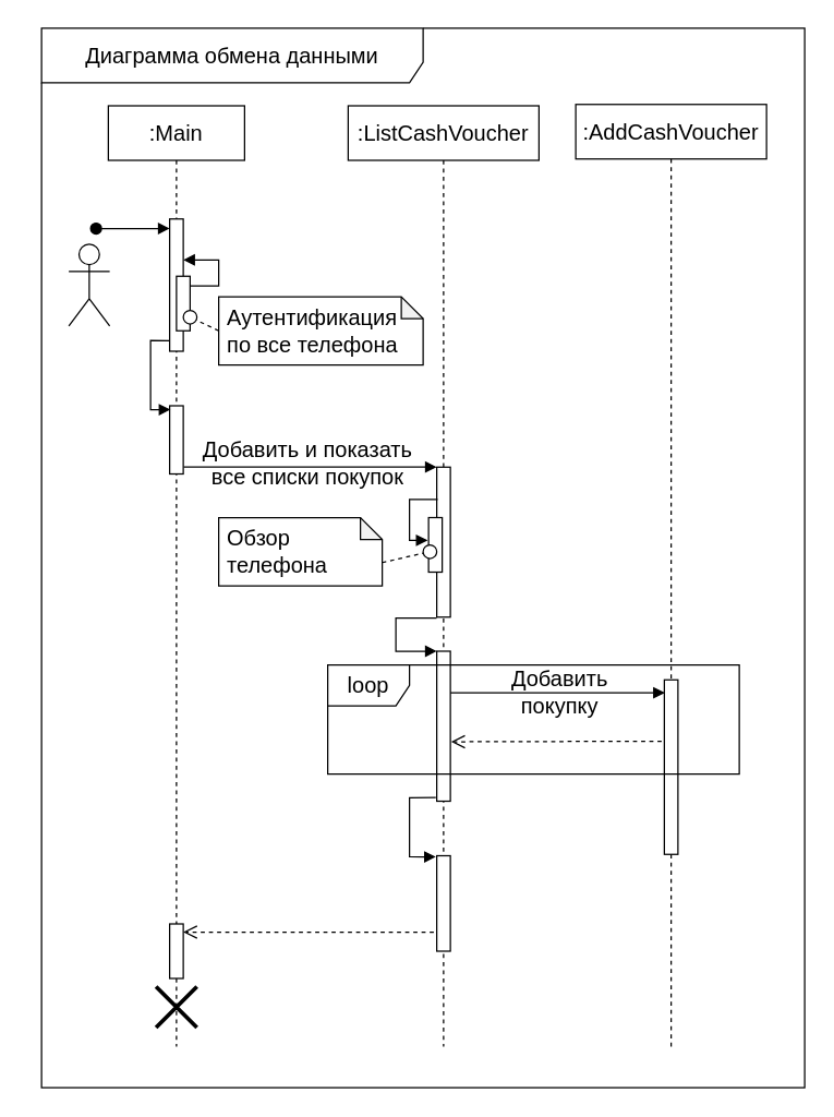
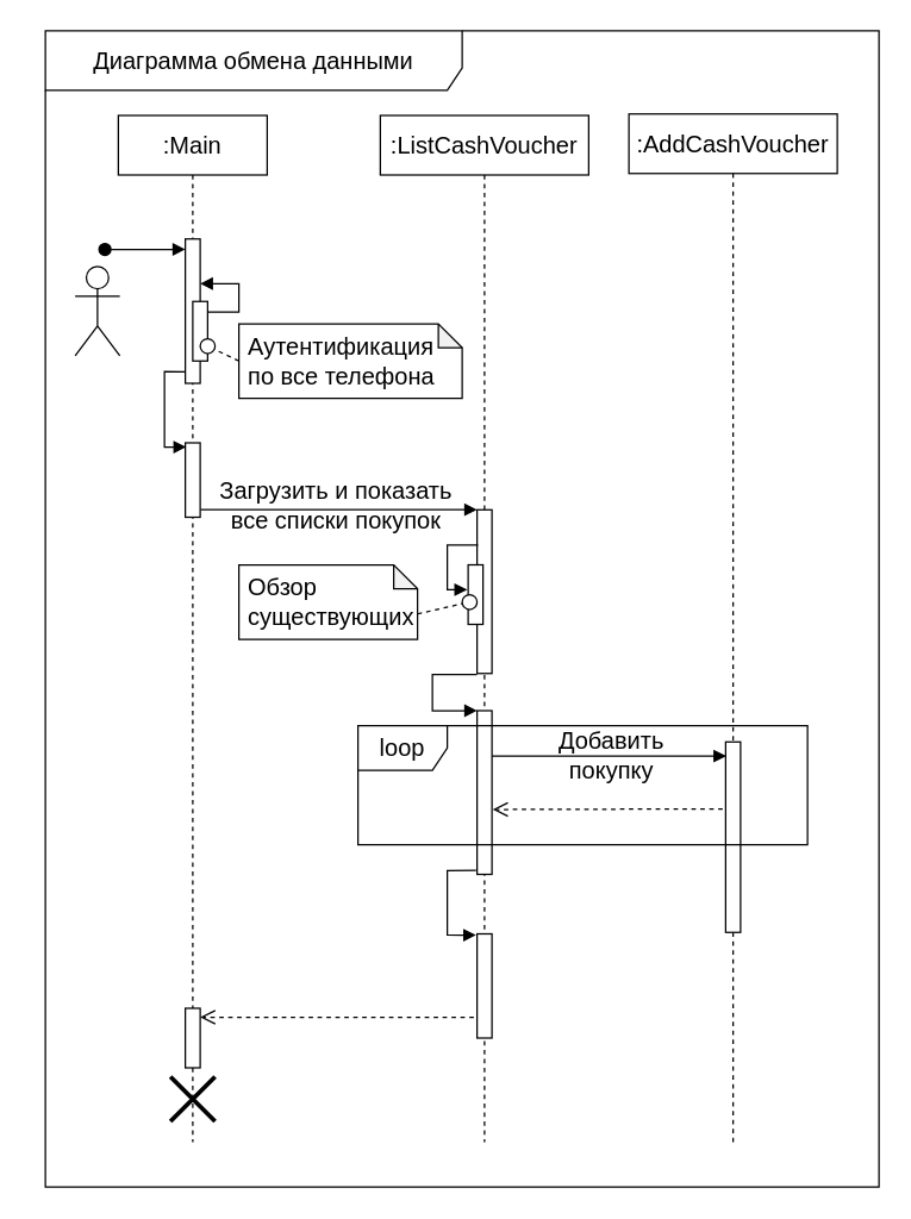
  <mxCell id="0" />
  <mxCell id="1" parent="0" />
  <mxCell id="2" value="&lt;span&gt;:AddCashVoucher&lt;/span&gt;" style="shape=umlLifeline;perimeter=lifelinePerimeter;whiteSpace=wrap;html=1;container=1;collapsible=0;recursiveResize=0;outlineConnect=0;fontSize=16;" parent="1" vertex="1"><mxGeometry x="422" y="76" width="140" height="691" as="geometry" /></mxCell>
  <mxCell id="3" value="" style="html=1;points=[];perimeter=orthogonalPerimeter;" parent="2" vertex="1"><mxGeometry x="65" y="422" width="10" height="128" as="geometry" /></mxCell>
  <mxCell id="4" value="&lt;span&gt;:ListCashVoucher&lt;/span&gt;" style="shape=umlLifeline;perimeter=lifelinePerimeter;whiteSpace=wrap;html=1;container=1;collapsible=0;recursiveResize=0;outlineConnect=0;fontSize=16;" parent="1" vertex="1"><mxGeometry x="255" y="77" width="140" height="690" as="geometry" /></mxCell>
  <mxCell id="5" value="" style="html=1;points=[];perimeter=orthogonalPerimeter;" parent="4" vertex="1"><mxGeometry x="65" y="265" width="10" height="110" as="geometry" /></mxCell>
  <mxCell id="6" value="" style="html=1;points=[];perimeter=orthogonalPerimeter;" parent="4" vertex="1"><mxGeometry x="65" y="400" width="10" height="110" as="geometry" /></mxCell>
  <mxCell id="7" value="" style="edgeStyle=orthogonalEdgeStyle;html=1;align=left;spacingLeft=2;endArrow=block;rounded=0;exitX=-0.01;exitY=1.006;exitDx=0;exitDy=0;exitPerimeter=0;entryX=0;entryY=0;entryDx=0;entryDy=0;entryPerimeter=0;" parent="4" source="5" target="6" edge="1"><mxGeometry relative="1" as="geometry"><mxPoint x="415" y="340" as="sourcePoint" /><Array as="points"><mxPoint x="35" y="376" /><mxPoint x="35" y="400" /></Array><mxPoint x="325" y="450" as="targetPoint" /></mxGeometry></mxCell>
  <mxCell id="8" value="" style="html=1;points=[];perimeter=orthogonalPerimeter;" parent="4" vertex="1"><mxGeometry x="65" y="550" width="10" height="70" as="geometry" /></mxCell>
  <mxCell id="9" value="" style="edgeStyle=orthogonalEdgeStyle;html=1;align=left;spacingLeft=2;endArrow=block;rounded=0;exitX=-0.067;exitY=0.976;exitDx=0;exitDy=0;exitPerimeter=0;entryX=-0.067;entryY=0.012;entryDx=0;entryDy=0;entryPerimeter=0;" parent="4" source="6" target="8" edge="1"><mxGeometry relative="1" as="geometry"><mxPoint x="74.9" y="385.66" as="sourcePoint" /><Array as="points"><mxPoint x="45" y="507" /></Array><mxPoint x="75" y="410" as="targetPoint" /></mxGeometry></mxCell>
  <mxCell id="10" value="&lt;span&gt;:Main&lt;/span&gt;" style="shape=umlLifeline;perimeter=lifelinePerimeter;whiteSpace=wrap;html=1;container=1;collapsible=0;recursiveResize=0;outlineConnect=0;fontSize=16;" parent="1" vertex="1"><mxGeometry x="79" y="77" width="100" height="690" as="geometry" /></mxCell>
  <mxCell id="11" value="" style="html=1;points=[];perimeter=orthogonalPerimeter;" parent="10" vertex="1"><mxGeometry x="45" y="220" width="10" height="50" as="geometry" /></mxCell>
  <mxCell id="12" value="" style="shape=umlDestroy;whiteSpace=wrap;html=1;strokeWidth=3;" parent="10" vertex="1"><mxGeometry x="35" y="646" width="30" height="30" as="geometry" /></mxCell>
  <mxCell id="13" value="" style="html=1;points=[];perimeter=orthogonalPerimeter;fontSize=16;" parent="10" vertex="1"><mxGeometry x="45" y="600" width="10" height="40" as="geometry" /></mxCell>
  <mxCell id="14" value="&lt;font style=&quot;font-size: 16px&quot;&gt;Диаграмма обмена данными&lt;/font&gt;" style="shape=umlFrame;whiteSpace=wrap;html=1;width=280;height=40;" parent="1" vertex="1"><mxGeometry x="30" y="20" width="560" height="777" as="geometry" /></mxCell>
- <mxCell id="15" value="&lt;div&gt;Добавить и показать&lt;/div&gt;&lt;div&gt;все списки покупок&lt;/div&gt;" style="text;html=1;align=center;verticalAlign=middle;resizable=0;points=[];autosize=1;fontSize=16;" parent="1" vertex="1"><mxGeometry x="145" y="319" width="160" height="40" as="geometry" /></mxCell>
+ <mxCell id="15" value="&lt;div&gt;Загрузить и показать&lt;/div&gt;&lt;div&gt;все списки покупок&lt;/div&gt;" style="text;html=1;align=center;verticalAlign=middle;resizable=0;points=[];autosize=1;fontSize=16;" parent="1" vertex="1"><mxGeometry x="145" y="319" width="160" height="40" as="geometry" /></mxCell>
  <mxCell id="16" value="" style="edgeStyle=orthogonalEdgeStyle;html=1;align=left;spacingLeft=2;endArrow=block;rounded=0;fontSize=16;exitX=0;exitY=0.92;exitDx=0;exitDy=0;exitPerimeter=0;entryX=0.06;entryY=0.057;entryDx=0;entryDy=0;entryPerimeter=0;" parent="1" source="20" target="11" edge="1"><mxGeometry relative="1" as="geometry"><mxPoint x="110" y="277" as="sourcePoint" /><Array as="points"><mxPoint x="110" y="249" /><mxPoint x="110" y="300" /></Array><mxPoint x="120" y="333" as="targetPoint" /></mxGeometry></mxCell>
  <mxCell id="17" value="" style="group" parent="1" vertex="1" connectable="0"><mxGeometry x="20" y="160" width="140" height="97" as="geometry" /></mxCell>
  <mxCell id="18" value="" style="html=1;verticalAlign=bottom;startArrow=oval;startFill=1;endArrow=block;startSize=8;fontSize=16;" parent="17" edge="1"><mxGeometry x="-1" y="-175" width="60" relative="1" as="geometry"><mxPoint x="50" y="7" as="sourcePoint" /><mxPoint x="104" y="7" as="targetPoint" /><mxPoint x="-150" y="-85" as="offset" /></mxGeometry></mxCell>
  <mxCell id="19" value="" style="shape=umlActor;verticalLabelPosition=bottom;verticalAlign=top;html=1;fontSize=16;" parent="17" vertex="1"><mxGeometry x="30" y="18.5" width="30" height="60" as="geometry" /></mxCell>
  <mxCell id="20" value="" style="html=1;points=[];perimeter=orthogonalPerimeter;fontSize=16;" parent="17" vertex="1"><mxGeometry x="104" width="10" height="97" as="geometry" /></mxCell>
  <mxCell id="21" value="" style="html=1;points=[];perimeter=orthogonalPerimeter;fontSize=16;" parent="17" vertex="1"><mxGeometry x="109" y="42" width="10" height="40" as="geometry" /></mxCell>
  <mxCell id="22" value="" style="edgeStyle=orthogonalEdgeStyle;html=1;align=left;spacingLeft=2;endArrow=block;rounded=0;fontSize=16;" parent="17" source="21" edge="1"><mxGeometry relative="1" as="geometry"><mxPoint x="-65" y="240" as="sourcePoint" /><Array as="points"><mxPoint x="140" y="49" /><mxPoint x="140" y="30" /></Array><mxPoint x="114" y="30.0" as="targetPoint" /></mxGeometry></mxCell>
  <mxCell id="23" value="" style="ellipse;whiteSpace=wrap;html=1;fontFamily=Helvetica;fontSize=12;fontColor=#000000;align=center;strokeColor=#000000;fillColor=#ffffff;points=[];aspect=fixed;resizable=0;" parent="17" vertex="1"><mxGeometry x="114" y="67" width="10" height="10" as="geometry" /></mxCell>
  <mxCell id="24" value="&lt;font style=&quot;font-size: 16px&quot;&gt;&amp;nbsp;Аутентификация&lt;br&gt;&amp;nbsp;по все телефона&lt;/font&gt;" style="shape=note;whiteSpace=wrap;html=1;backgroundOutline=1;darkOpacity=0.05;size=16;align=left;" parent="1" vertex="1"><mxGeometry x="160" y="217" width="150" height="50" as="geometry" /></mxCell>
  <mxCell id="25" value="" style="rounded=0;orthogonalLoop=1;jettySize=auto;html=1;endArrow=none;endFill=0;dashed=1;exitX=0;exitY=0.5;exitDx=0;exitDy=0;exitPerimeter=0;" parent="1" source="24" target="23" edge="1"><mxGeometry relative="1" as="geometry"><mxPoint x="290" y="382" as="sourcePoint" /></mxGeometry></mxCell>
  <mxCell id="26" value="" style="html=1;verticalAlign=bottom;endArrow=block;fontSize=16;exitX=1.029;exitY=0.896;exitDx=0;exitDy=0;exitPerimeter=0;entryX=0;entryY=0;entryDx=0;entryDy=0;entryPerimeter=0;" parent="1" source="11" target="5" edge="1"><mxGeometry width="80" relative="1" as="geometry"><mxPoint x="-170" y="350" as="sourcePoint" /><mxPoint x="250" y="357" as="targetPoint" /></mxGeometry></mxCell>
  <mxCell id="27" value="" style="html=1;points=[];perimeter=orthogonalPerimeter;fontSize=16;" parent="1" vertex="1"><mxGeometry x="314" y="379" width="10" height="40" as="geometry" /></mxCell>
  <mxCell id="28" value="" style="edgeStyle=orthogonalEdgeStyle;html=1;align=left;spacingLeft=2;endArrow=block;rounded=0;exitX=0.067;exitY=0.215;exitDx=0;exitDy=0;exitPerimeter=0;entryX=-0.067;entryY=0.417;entryDx=0;entryDy=0;entryPerimeter=0;" parent="1" source="5" target="27" edge="1"><mxGeometry relative="1" as="geometry"><mxPoint x="220" y="427" as="sourcePoint" /><Array as="points"><mxPoint x="300" y="366" /><mxPoint x="300" y="396" /></Array><mxPoint x="230" y="403" as="targetPoint" /></mxGeometry></mxCell>
- <mxCell id="29" value="&lt;span style=&quot;font-size: 16px&quot;&gt;&amp;nbsp;Обзор&lt;br&gt;&amp;nbsp;телефона&lt;/span&gt;" style="shape=note;whiteSpace=wrap;html=1;backgroundOutline=1;darkOpacity=0.05;size=16;align=left;" parent="1" vertex="1"><mxGeometry x="160" y="379" width="120" height="50" as="geometry" /></mxCell>
+ <mxCell id="29" value="&lt;span style=&quot;font-size: 16px&quot;&gt;&amp;nbsp;Обзор&lt;br&gt;&amp;nbsp;существующих&lt;/span&gt;" style="shape=note;whiteSpace=wrap;html=1;backgroundOutline=1;darkOpacity=0.05;size=16;align=left;" parent="1" vertex="1"><mxGeometry x="160" y="379" width="120" height="50" as="geometry" /></mxCell>
  <mxCell id="30" value="" style="rounded=0;orthogonalLoop=1;jettySize=auto;html=1;endArrow=none;endFill=0;dashed=1;exitX=0;exitY=0;exitDx=120;exitDy=33;exitPerimeter=0;" parent="1" source="29" target="31" edge="1"><mxGeometry relative="1" as="geometry"><mxPoint x="320" y="382" as="sourcePoint" /></mxGeometry></mxCell>
  <mxCell id="31" value="" style="ellipse;whiteSpace=wrap;html=1;fontFamily=Helvetica;fontSize=12;fontColor=#000000;align=center;strokeColor=#000000;fillColor=#ffffff;points=[];aspect=fixed;resizable=0;" parent="1" vertex="1"><mxGeometry x="310" y="399" width="10" height="10" as="geometry" /></mxCell>
  <mxCell id="32" value="" style="html=1;verticalAlign=bottom;endArrow=block;fontSize=16;entryX=0.04;entryY=0.074;entryDx=0;entryDy=0;entryPerimeter=0;" parent="1" source="6" target="3" edge="1"><mxGeometry width="80" relative="1" as="geometry"><mxPoint x="-170" y="350" as="sourcePoint" /><mxPoint x="670" y="467" as="targetPoint" /></mxGeometry></mxCell>
  <mxCell id="33" value="" style="html=1;verticalAlign=bottom;endArrow=open;dashed=1;endSize=8;fontSize=16;entryX=1.058;entryY=0.604;entryDx=0;entryDy=0;entryPerimeter=0;" parent="1" target="6" edge="1"><mxGeometry relative="1" as="geometry"><mxPoint x="485" y="543" as="sourcePoint" /><mxPoint x="328.67" y="541.36" as="targetPoint" /><Array as="points" /></mxGeometry></mxCell>
  <mxCell id="34" value="Добавить&lt;br&gt;покупку" style="text;html=1;align=center;verticalAlign=middle;resizable=0;points=[];autosize=1;fontSize=16;" parent="1" vertex="1"><mxGeometry x="370" y="487" width="80" height="40" as="geometry" /></mxCell>
  <mxCell id="35" value="&lt;font style=&quot;font-size: 16px&quot;&gt;loop&lt;/font&gt;" style="shape=umlFrame;whiteSpace=wrap;html=1;" parent="1" vertex="1"><mxGeometry x="240" y="487" width="302" height="80" as="geometry" /></mxCell>
  <mxCell id="36" value="" style="html=1;verticalAlign=bottom;endArrow=open;dashed=1;endSize=8;fontSize=16;exitX=-0.218;exitY=0.8;exitDx=0;exitDy=0;exitPerimeter=0;" parent="1" source="8" target="13" edge="1"><mxGeometry relative="1" as="geometry"><mxPoint x="270" y="877" as="sourcePoint" /><mxPoint x="200" y="683" as="targetPoint" /><Array as="points" /></mxGeometry></mxCell>
